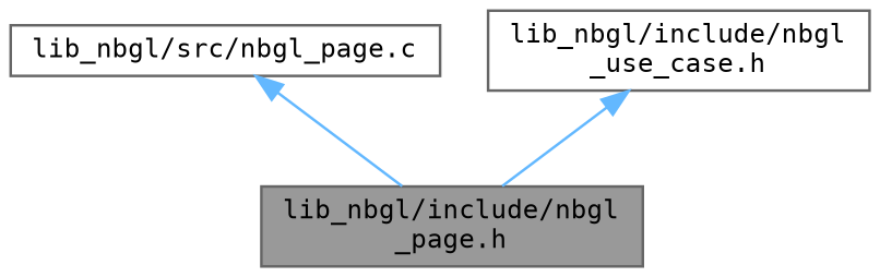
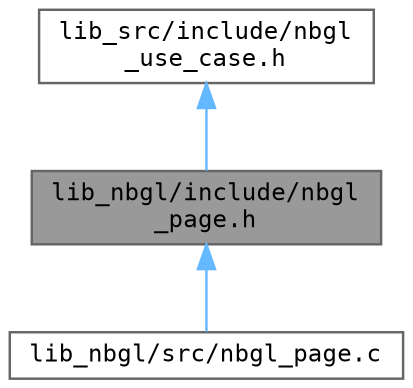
  digraph {
    fontname="DejaVu Sans Mono"
    node [color=grey40 fillcolor=white fontname="DejaVu Sans Mono" fontsize=10 shape=box style=filled]
    edge [color=steelblue1 dir=back fontname="DejaVu Sans Mono" fontsize=10 labelfontname=Helvetica labelfontsize=10 style=solid]
    n1 [color=gray40 fillcolor=grey60 fontcolor=black height=0.2 label="lib_nbgl/include/nbgl\l_page.h" width=0.4]
    n2 [height=0.2 label="lib_nbgl/src/nbgl_page.c" width=0.4]
-   n3 [height=0.2 label="lib_nbgl/include/nbgl\l_use_case.h" width=0.4]
-   n2 -> n1
+   n3 [height=0.2 label="lib_src/include/nbgl\l_use_case.h" width=0.4]
+   n1 -> n2
    n3 -> n1
  }
